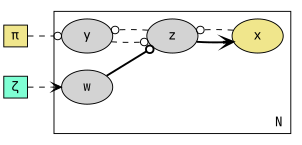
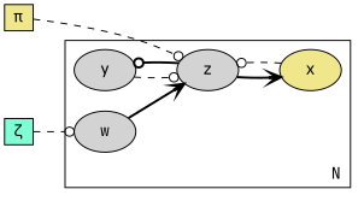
  digraph {
    fontname="JetBrains Mono"
    rankdir=LR
    node [fillcolor=lightgrey fontname="JetBrains Mono" shape=ellipse style=filled]
    edge [arrowhead=odot fontname="JetBrains Mono" style=dashed]
    n1 [fillcolor=khaki height=0.2 label="π" shape=box width=0.25]
    n2 [fillcolor=aquamarine height=0.2 label="ζ" shape=box width=0.25]
    n3 [label=y]
    n4 [label=w]
    n5 [label=z]
    n6 [fillcolor=khaki label=x]
    subgraph sub_1 {
      rank=same
      n1
      n2
    }
    subgraph cluster_2 {
      label=N
      labeljust=r
      labelloc=b
      n5
      n6
      subgraph sub_3 {
        label=N
        labeljust=r
        labelloc=b
        rank=same
        n3
        n4
      }
    }
-   n1 -> n3
-   n2 -> n4 [arrowhead=vee]
+   n1 -> n5
+   n2 -> n4
    n3 -> n5
-   n4 -> n5 [style=bold]
-   n5 -> n3
+   n4 -> n5 [arrowhead=vee style=bold]
+   n5 -> n3 [style=bold]
    n5 -> n6 [arrowhead=vee style=bold]
    n6 -> n5
  }
